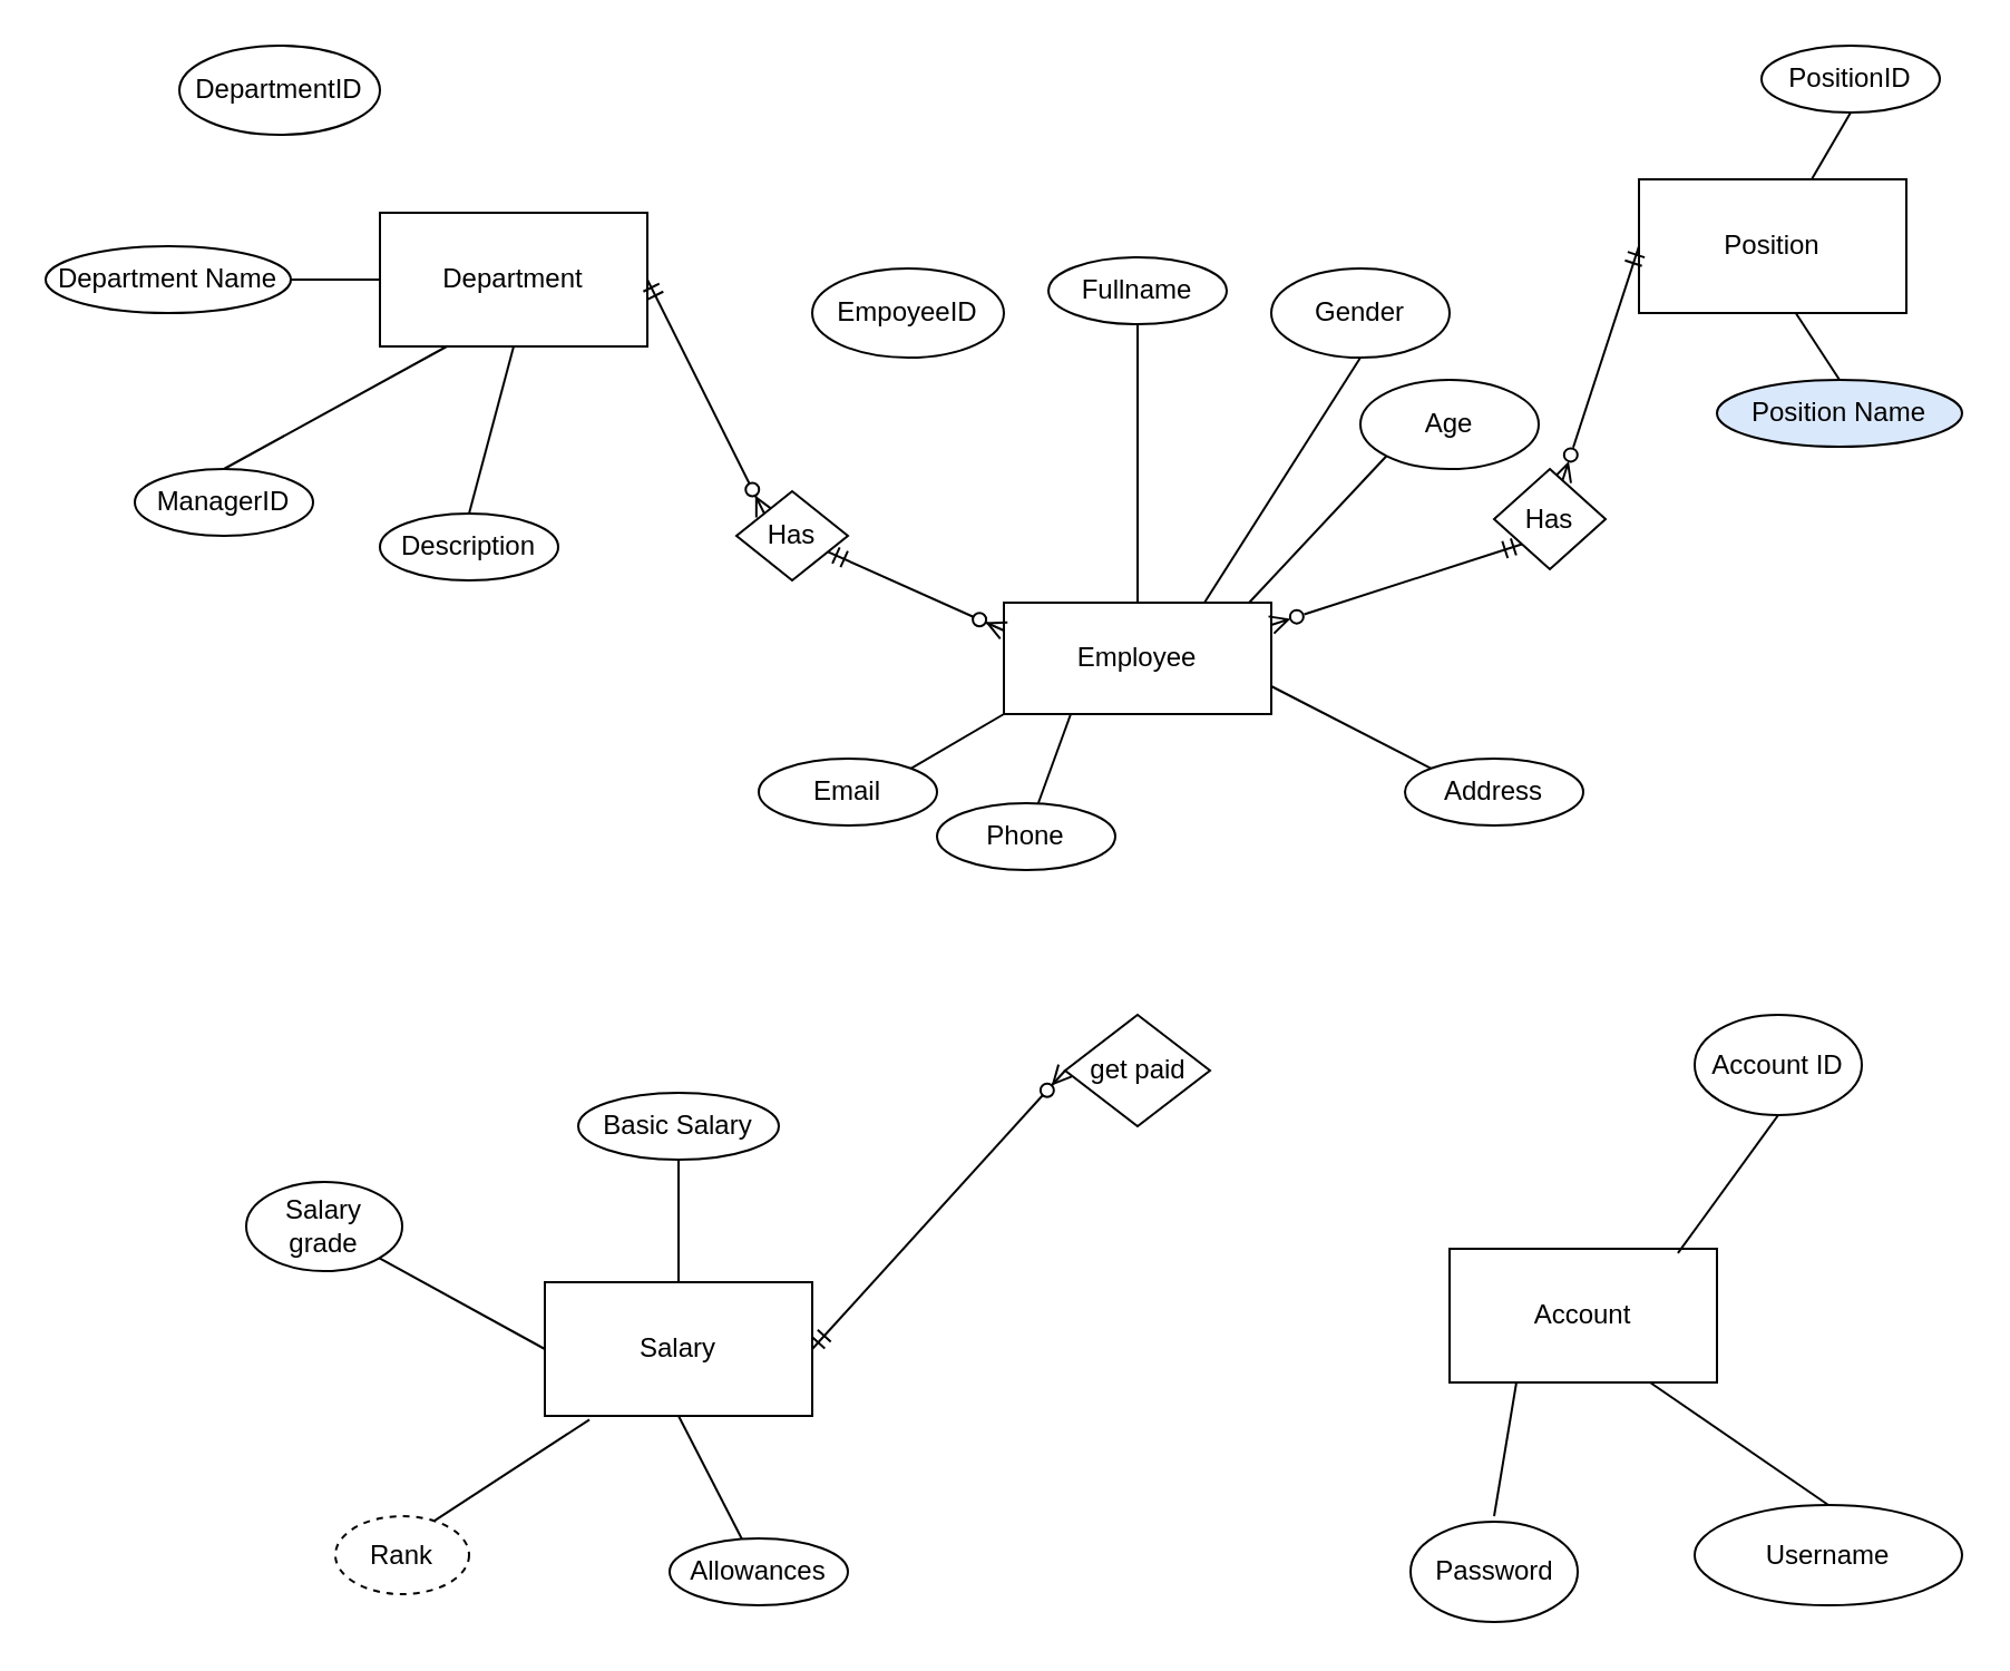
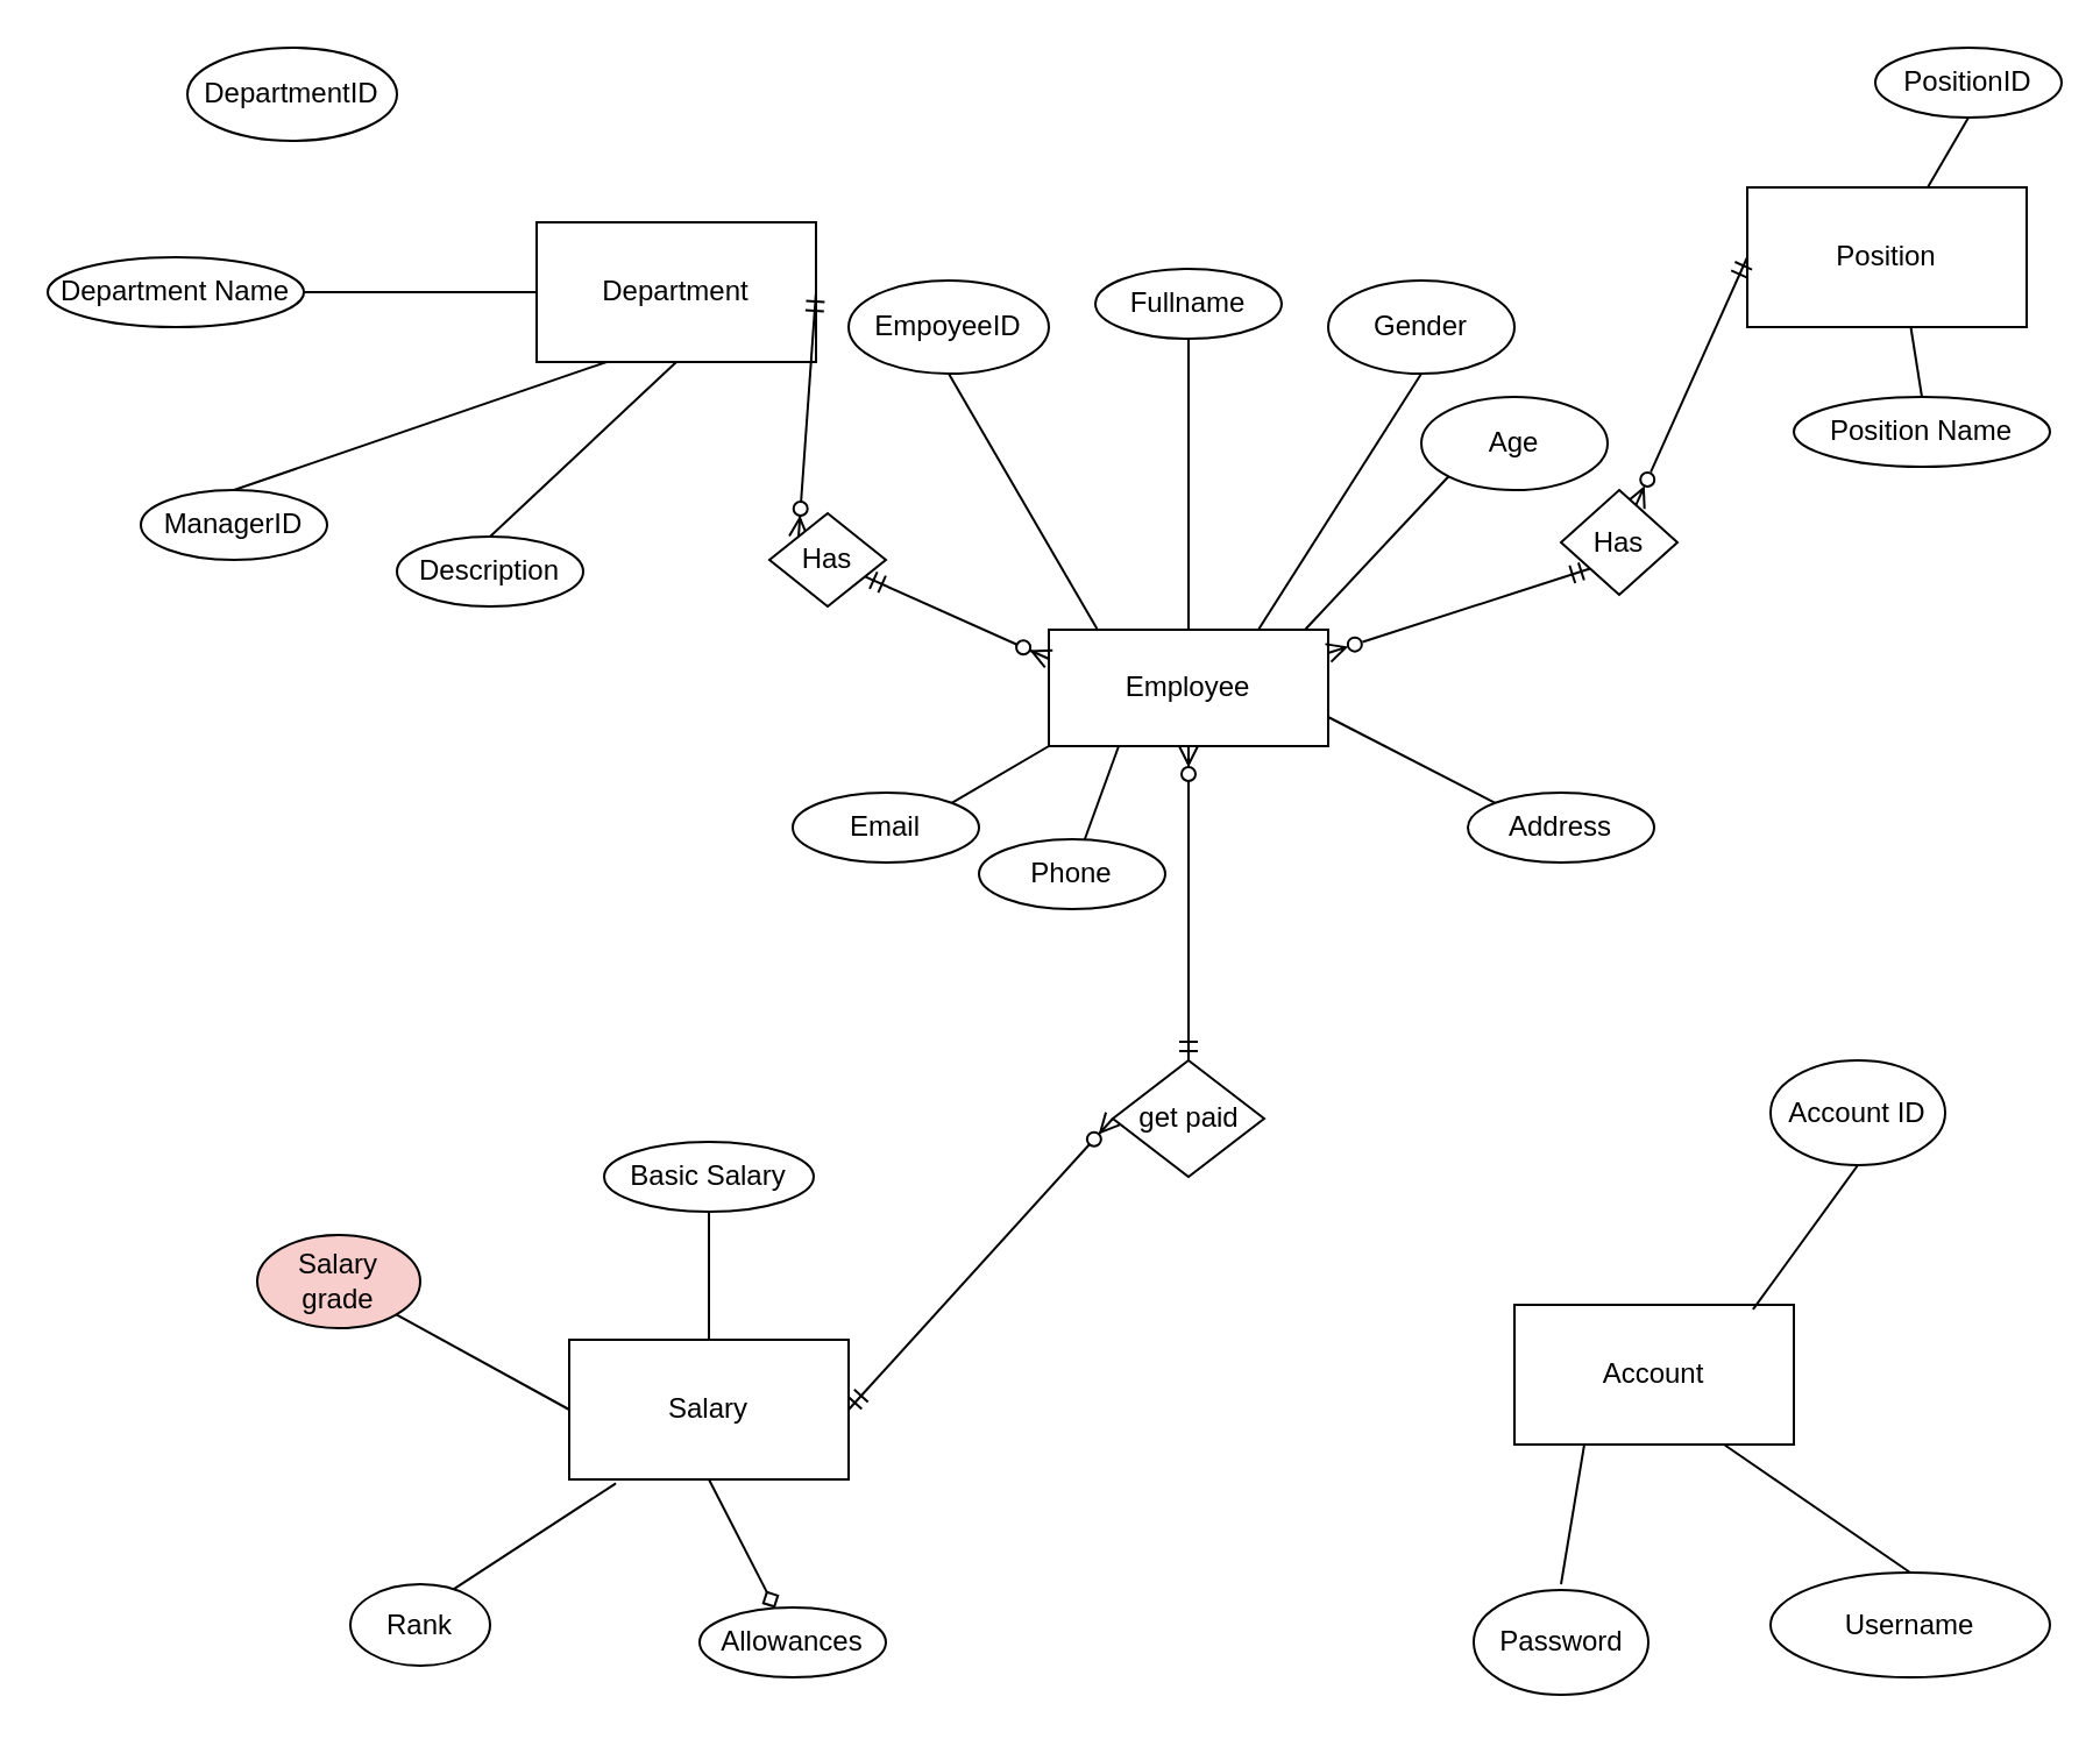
  <mxCell id="0" />
  <mxCell id="1" parent="0" />
  <mxCell id="2" style="rounded=0;orthogonalLoop=1;jettySize=auto;html=1;exitX=0.25;exitY=1;exitDx=0;exitDy=0;endArrow=none;endFill=0;" parent="1" source="3" target="19" edge="1"><mxGeometry relative="1" as="geometry" /></mxCell>
  <mxCell id="3" value="Employee " style="rounded=0;whiteSpace=wrap;html=1;" parent="1" vertex="1"><mxGeometry x="450" y="270" width="120" height="50" as="geometry" /></mxCell>
  <mxCell id="4" style="rounded=0;orthogonalLoop=1;jettySize=auto;html=1;exitX=0;exitY=1;exitDx=0;exitDy=0;startArrow=ERmandOne;startFill=0;endArrow=ERzeroToMany;endFill=0;" parent="1" source="43" edge="1"><mxGeometry relative="1" as="geometry"><mxPoint x="570" y="280" as="targetPoint" /></mxGeometry></mxCell>
- <mxCell id="5" value="Position" style="rounded=0;whiteSpace=wrap;html=1;" parent="1" vertex="1"><mxGeometry x="735" y="80" width="120" height="60" as="geometry" /></mxCell>
- <mxCell id="6" style="rounded=0;orthogonalLoop=1;jettySize=auto;html=1;exitX=0.5;exitY=1;exitDx=0;exitDy=0;endArrow=none;endFill=0;" parent="1" source="7" target="33" edge="1"><mxGeometry relative="1" as="geometry" /></mxCell>
+ <mxCell id="5" value="Position" style="rounded=0;whiteSpace=wrap;html=1;" parent="1" vertex="1"><mxGeometry x="750" y="80" width="120" height="60" as="geometry" /></mxCell>
+ <mxCell id="6" style="rounded=0;orthogonalLoop=1;jettySize=auto;html=1;exitX=0.5;exitY=1;exitDx=0;exitDy=0;endArrow=diamond;endFill=0;" parent="1" source="7" target="33" edge="1"><mxGeometry relative="1" as="geometry" /></mxCell>
  <mxCell id="7" value="Salary " style="rounded=0;whiteSpace=wrap;html=1;" parent="1" vertex="1"><mxGeometry x="244" y="575" width="120" height="60" as="geometry" /></mxCell>
  <mxCell id="8" style="rounded=0;orthogonalLoop=1;jettySize=auto;html=1;exitX=0.25;exitY=1;exitDx=0;exitDy=0;entryX=0.5;entryY=0;entryDx=0;entryDy=0;endArrow=none;endFill=0;" parent="1" source="10" target="25" edge="1"><mxGeometry relative="1" as="geometry" /></mxCell>
  <mxCell id="9" style="rounded=0;orthogonalLoop=1;jettySize=auto;html=1;exitX=0.5;exitY=1;exitDx=0;exitDy=0;entryX=0.5;entryY=0;entryDx=0;entryDy=0;endArrow=none;endFill=0;" parent="1" source="10" target="26" edge="1"><mxGeometry relative="1" as="geometry" /></mxCell>
- <mxCell id="10" value="Department" style="rounded=0;whiteSpace=wrap;html=1;glass=0;" parent="1" vertex="1"><mxGeometry x="170" y="95" width="120" height="60" as="geometry" /></mxCell>
+ <mxCell id="10" value="Department" style="rounded=0;whiteSpace=wrap;html=1;glass=0;" parent="1" vertex="1"><mxGeometry x="230" y="95" width="120" height="60" as="geometry" /></mxCell>
  <mxCell id="11" value="" style="fontSize=12;html=1;endArrow=ERzeroToMany;startArrow=ERmandOne;rounded=0;entryX=0;entryY=0.25;entryDx=0;entryDy=0;" parent="1" source="41" target="3" edge="1"><mxGeometry width="100" height="100" relative="1" as="geometry"><mxPoint x="370" y="210" as="sourcePoint" /><mxPoint x="470" y="110" as="targetPoint" /></mxGeometry></mxCell>
+ <mxCell id="12" value="" style="fontSize=12;html=1;endArrow=ERzeroToMany;startArrow=ERmandOne;rounded=0;elbow=vertical;entryX=0.5;entryY=1;entryDx=0;entryDy=0;exitX=0.5;exitY=0;exitDx=0;exitDy=0;" parent="1" source="39" target="3" edge="1"><mxGeometry width="100" height="100" relative="1" as="geometry"><mxPoint x="440" y="490" as="sourcePoint" /><mxPoint x="470" y="260" as="targetPoint" /></mxGeometry></mxCell>
+ <mxCell id="13" style="rounded=0;orthogonalLoop=1;jettySize=auto;html=1;exitX=0.5;exitY=1;exitDx=0;exitDy=0;entryX=0.172;entryY=-0.009;entryDx=0;entryDy=0;entryPerimeter=0;endArrow=none;endFill=0;" parent="1" source="14" target="3" edge="1"><mxGeometry relative="1" as="geometry" /></mxCell>
  <mxCell id="14" value="EmpoyeeID" style="ellipse;whiteSpace=wrap;html=1;" parent="1" vertex="1"><mxGeometry x="364" y="120" width="86" height="40" as="geometry" /></mxCell>
  <mxCell id="15" style="rounded=0;orthogonalLoop=1;jettySize=auto;html=1;exitX=0.5;exitY=1;exitDx=0;exitDy=0;endArrow=none;endFill=0;" parent="1" source="16" target="3" edge="1"><mxGeometry relative="1" as="geometry" /></mxCell>
  <mxCell id="16" value="Fullname" style="ellipse;whiteSpace=wrap;html=1;" parent="1" vertex="1"><mxGeometry x="470" y="115" width="80" height="30" as="geometry" /></mxCell>
  <mxCell id="17" style="rounded=0;orthogonalLoop=1;jettySize=auto;html=1;exitX=0.5;exitY=1;exitDx=0;exitDy=0;entryX=0.75;entryY=0;entryDx=0;entryDy=0;endArrow=none;endFill=0;" parent="1" source="18" target="3" edge="1"><mxGeometry relative="1" as="geometry" /></mxCell>
  <mxCell id="18" value="Gender" style="ellipse;whiteSpace=wrap;html=1;" parent="1" vertex="1"><mxGeometry x="570" y="120" width="80" height="40" as="geometry" /></mxCell>
  <mxCell id="19" value="Phone" style="ellipse;whiteSpace=wrap;html=1;" parent="1" vertex="1"><mxGeometry x="420" y="360" width="80" height="30" as="geometry" /></mxCell>
  <mxCell id="20" style="rounded=0;orthogonalLoop=1;jettySize=auto;html=1;exitX=0;exitY=0;exitDx=0;exitDy=0;entryX=1;entryY=0.75;entryDx=0;entryDy=0;endArrow=none;endFill=0;" parent="1" source="21" target="3" edge="1"><mxGeometry relative="1" as="geometry" /></mxCell>
  <mxCell id="21" value="Address" style="ellipse;whiteSpace=wrap;html=1;" parent="1" vertex="1"><mxGeometry x="630" y="340" width="80" height="30" as="geometry" /></mxCell>
  <mxCell id="22" value="DepartmentID" style="ellipse;whiteSpace=wrap;html=1;" parent="1" vertex="1"><mxGeometry x="80" width="90" height="40" as="geometry" y="20" /></mxCell>
  <mxCell id="23" style="rounded=0;orthogonalLoop=1;jettySize=auto;html=1;exitX=1;exitY=0.5;exitDx=0;exitDy=0;entryX=0;entryY=0.5;entryDx=0;entryDy=0;endArrow=none;endFill=0;" parent="1" source="24" target="10" edge="1"><mxGeometry relative="1" as="geometry" /></mxCell>
  <mxCell id="24" value="Department Name" style="ellipse;whiteSpace=wrap;html=1;" parent="1" vertex="1"><mxGeometry x="20" y="110" width="110" height="30" as="geometry" /></mxCell>
  <mxCell id="25" value="ManagerID" style="ellipse;whiteSpace=wrap;html=1;" parent="1" vertex="1"><mxGeometry y="210" width="80" height="30" as="geometry" x="60" /></mxCell>
  <mxCell id="26" value="Description" style="ellipse;whiteSpace=wrap;html=1;" parent="1" vertex="1"><mxGeometry x="170" y="230" width="80" height="30" as="geometry" /></mxCell>
  <mxCell id="27" style="rounded=0;orthogonalLoop=1;jettySize=auto;html=1;exitX=0.5;exitY=1;exitDx=0;exitDy=0;endArrow=none;endFill=0;" parent="1" source="28" target="5" edge="1"><mxGeometry relative="1" as="geometry" /></mxCell>
- <mxCell id="28" value="PositionID" style="ellipse;whiteSpace=wrap;html=1;" parent="1" vertex="1"><mxGeometry x="790" width="80" height="30" as="geometry" y="20" /></mxCell>
+ <mxCell id="28" value="PositionID" style="ellipse;whiteSpace=wrap;html=1;" parent="1" vertex="1"><mxGeometry x="805" y="20" width="80" height="30" as="geometry" /></mxCell>
  <mxCell id="29" style="rounded=0;orthogonalLoop=1;jettySize=auto;html=1;exitX=0.5;exitY=0;exitDx=0;exitDy=0;entryX=0.585;entryY=0.996;entryDx=0;entryDy=0;entryPerimeter=0;endArrow=none;endFill=0;" parent="1" source="30" target="5" edge="1"><mxGeometry relative="1" as="geometry" /></mxCell>
- <mxCell id="30" value="Position Name" style="ellipse;whiteSpace=wrap;html=1;fillColor=#dae8fc;" parent="1" vertex="1"><mxGeometry x="770" y="170" width="110" height="30" as="geometry" /></mxCell>
+ <mxCell id="30" value="Position Name" style="ellipse;whiteSpace=wrap;html=1;" parent="1" vertex="1"><mxGeometry x="770" y="170" width="110" height="30" as="geometry" /></mxCell>
  <mxCell id="31" style="rounded=0;orthogonalLoop=1;jettySize=auto;html=1;exitX=0.5;exitY=1;exitDx=0;exitDy=0;endArrow=none;endFill=0;entryX=0.5;entryY=0;entryDx=0;entryDy=0;" parent="1" source="32" target="7" edge="1"><mxGeometry relative="1" as="geometry"><mxPoint x="210" y="450" as="targetPoint" /><Array as="points" /></mxGeometry></mxCell>
  <mxCell id="32" value="Basic Salary" style="ellipse;whiteSpace=wrap;html=1;" parent="1" vertex="1"><mxGeometry x="259" y="490" width="90" height="30" as="geometry" /></mxCell>
  <mxCell id="33" value="Allowances " style="ellipse;whiteSpace=wrap;html=1;" parent="1" vertex="1"><mxGeometry x="300" y="690" width="80" height="30" as="geometry" /></mxCell>
  <mxCell id="34" style="rounded=0;orthogonalLoop=1;jettySize=auto;html=1;exitX=0.722;exitY=0.081;exitDx=0;exitDy=0;entryX=0.167;entryY=1.028;entryDx=0;entryDy=0;entryPerimeter=0;endArrow=none;endFill=0;exitPerimeter=0;" parent="1" source="35" target="7" edge="1"><mxGeometry relative="1" as="geometry" /></mxCell>
- <mxCell id="35" value="Rank" style="ellipse;whiteSpace=wrap;html=1;dashed=1;" parent="1" vertex="1"><mxGeometry x="150" y="680" width="60" height="35" as="geometry" /></mxCell>
+ <mxCell id="35" value="Rank" style="ellipse;whiteSpace=wrap;html=1;" parent="1" vertex="1"><mxGeometry x="150" y="680" width="60" height="35" as="geometry" /></mxCell>
  <mxCell id="36" style="rounded=0;orthogonalLoop=1;jettySize=auto;html=1;exitX=1;exitY=1;exitDx=0;exitDy=0;entryX=0;entryY=0.5;entryDx=0;entryDy=0;endArrow=none;endFill=0;" parent="1" source="37" target="7" edge="1"><mxGeometry relative="1" as="geometry" /></mxCell>
- <mxCell id="37" value="Salary grade" style="ellipse;whiteSpace=wrap;html=1;" parent="1" vertex="1"><mxGeometry x="110" y="530" width="70" height="40" as="geometry" /></mxCell>
+ <mxCell id="37" value="Salary grade" style="ellipse;whiteSpace=wrap;html=1;fillColor=#f8cecc;" parent="1" vertex="1"><mxGeometry x="110" y="530" width="70" height="40" as="geometry" /></mxCell>
  <mxCell id="38" value="" style="fontSize=12;html=1;endArrow=ERzeroToMany;startArrow=ERmandOne;rounded=0;elbow=vertical;entryX=0;entryY=0.5;entryDx=0;entryDy=0;exitX=1;exitY=0.5;exitDx=0;exitDy=0;" parent="1" source="7" target="39" edge="1"><mxGeometry width="100" height="100" relative="1" as="geometry"><mxPoint x="270" y="470" as="sourcePoint" /><mxPoint x="480" y="320" as="targetPoint" /></mxGeometry></mxCell>
  <mxCell id="39" value="get paid" style="rhombus;whiteSpace=wrap;html=1;" parent="1" vertex="1"><mxGeometry x="477.5" y="455" width="65" height="50" as="geometry" /></mxCell>
  <mxCell id="40" value="" style="fontSize=12;html=1;endArrow=ERzeroToMany;startArrow=ERmandOne;rounded=0;exitX=1;exitY=0.5;exitDx=0;exitDy=0;entryX=0;entryY=0;entryDx=0;entryDy=0;" parent="1" source="10" target="41" edge="1"><mxGeometry width="100" height="100" relative="1" as="geometry"><mxPoint x="280" y="160" as="sourcePoint" /><mxPoint x="450" y="280" as="targetPoint" /></mxGeometry></mxCell>
  <mxCell id="41" value="Has" style="rhombus;whiteSpace=wrap;html=1;" parent="1" vertex="1"><mxGeometry x="330" y="220" width="50" height="40" as="geometry" /></mxCell>
  <mxCell id="42" value="" style="rounded=0;orthogonalLoop=1;jettySize=auto;html=1;exitX=0;exitY=0.5;exitDx=0;exitDy=0;startArrow=ERmandOne;startFill=0;endArrow=ERzeroToMany;endFill=0;" parent="1" source="5" target="43" edge="1"><mxGeometry relative="1" as="geometry"><mxPoint x="720" y="160" as="sourcePoint" /><mxPoint x="570" y="295" as="targetPoint" /></mxGeometry></mxCell>
  <mxCell id="43" value="Has" style="rhombus;whiteSpace=wrap;html=1;" parent="1" vertex="1"><mxGeometry x="670" y="210" width="50" height="45" as="geometry" /></mxCell>
  <mxCell id="44" style="edgeStyle=orthogonalEdgeStyle;rounded=0;orthogonalLoop=1;jettySize=auto;html=1;exitX=0.5;exitY=1;exitDx=0;exitDy=0;" parent="1" edge="1"><mxGeometry relative="1" as="geometry"><mxPoint x="570" y="390" as="sourcePoint" /><mxPoint x="570" y="390" as="targetPoint" /></mxGeometry></mxCell>
  <mxCell id="45" style="rounded=0;orthogonalLoop=1;jettySize=auto;html=1;exitX=1;exitY=0;exitDx=0;exitDy=0;entryX=0;entryY=1;entryDx=0;entryDy=0;endArrow=none;endFill=0;" parent="1" source="46" target="3" edge="1"><mxGeometry relative="1" as="geometry" /></mxCell>
  <mxCell id="46" value="Email" style="ellipse;whiteSpace=wrap;html=1;" parent="1" vertex="1"><mxGeometry x="340" y="340" width="80" height="30" as="geometry" /></mxCell>
  <mxCell id="47" style="rounded=0;orthogonalLoop=1;jettySize=auto;html=1;exitX=0.75;exitY=1;exitDx=0;exitDy=0;entryX=0.5;entryY=0;entryDx=0;entryDy=0;endArrow=none;endFill=0;" parent="1" source="49" target="52" edge="1"><mxGeometry relative="1" as="geometry" /></mxCell>
  <mxCell id="48" style="rounded=0;orthogonalLoop=1;jettySize=auto;html=1;exitX=0.25;exitY=1;exitDx=0;exitDy=0;endArrow=none;endFill=0;" parent="1" source="49" edge="1"><mxGeometry relative="1" as="geometry"><mxPoint x="670" y="680" as="targetPoint" /></mxGeometry></mxCell>
  <mxCell id="49" value="Account" style="rounded=0;whiteSpace=wrap;html=1;" parent="1" vertex="1"><mxGeometry x="650" y="560" width="120" height="60" as="geometry" /></mxCell>
  <mxCell id="50" style="rounded=0;orthogonalLoop=1;jettySize=auto;html=1;exitX=0.5;exitY=1;exitDx=0;exitDy=0;entryX=0.854;entryY=0.033;entryDx=0;entryDy=0;entryPerimeter=0;endArrow=none;endFill=0;" parent="1" source="51" target="49" edge="1"><mxGeometry relative="1" as="geometry" /></mxCell>
  <mxCell id="51" value="Account ID" style="ellipse;whiteSpace=wrap;html=1;" parent="1" vertex="1"><mxGeometry x="760" y="455" width="75" height="45" as="geometry" /></mxCell>
  <mxCell id="52" value="Username" style="ellipse;whiteSpace=wrap;html=1;" parent="1" vertex="1"><mxGeometry x="760" y="675" width="120" height="45" as="geometry" /></mxCell>
  <mxCell id="53" value="Password" style="ellipse;whiteSpace=wrap;html=1;" parent="1" vertex="1"><mxGeometry x="632.5" y="682.5" width="75" height="45" as="geometry" /></mxCell>
  <mxCell id="54" style="rounded=0;orthogonalLoop=1;jettySize=auto;html=1;exitX=0;exitY=1;exitDx=0;exitDy=0;endArrow=none;endFill=0;entryX=0.917;entryY=0;entryDx=0;entryDy=0;entryPerimeter=0;" parent="1" source="55" target="3" edge="1"><mxGeometry relative="1" as="geometry"><mxPoint x="570" y="280" as="targetPoint" /></mxGeometry></mxCell>
  <mxCell id="55" value="Age" style="ellipse;whiteSpace=wrap;html=1;" parent="1" vertex="1"><mxGeometry x="610" y="170" width="80" height="40" as="geometry" /></mxCell>
